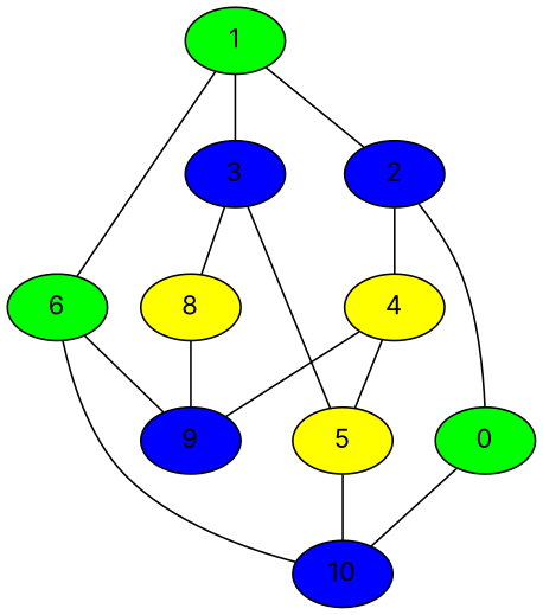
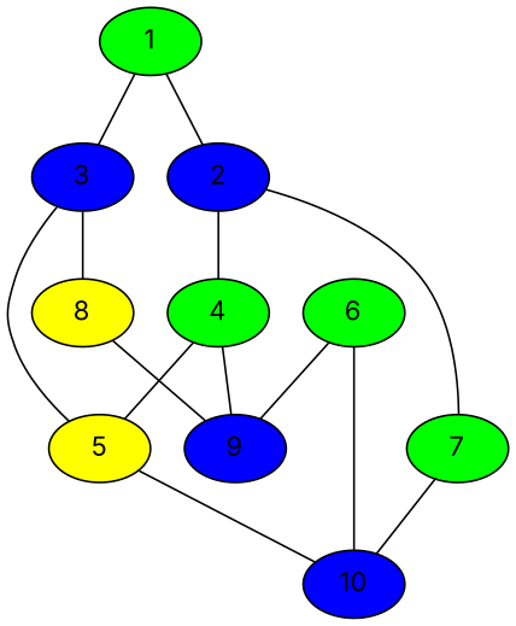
  graph {
    fontname=Inter
    node [fillcolor=blue fontname=Inter style=filled]
    edge [fontname=Inter]
    8 [fillcolor=yellow]
    9
-   7 [fillcolor=green label=0]
+   7 [fillcolor=green]
    10
    6 [fillcolor=green]
    5 [fillcolor=yellow]
-   4 [fillcolor=yellow]
+   4 [fillcolor=green]
    3
    2
    1 [fillcolor=green]
    8 -- 9
    7 -- 10
    6 -- 9
    6 -- 10
    5 -- 10
    4 -- 9
    4 -- 5
    3 -- 8
    3 -- 5
    2 -- 7
    2 -- 4
-   1 -- 6
    1 -- 3
    1 -- 2
  }
